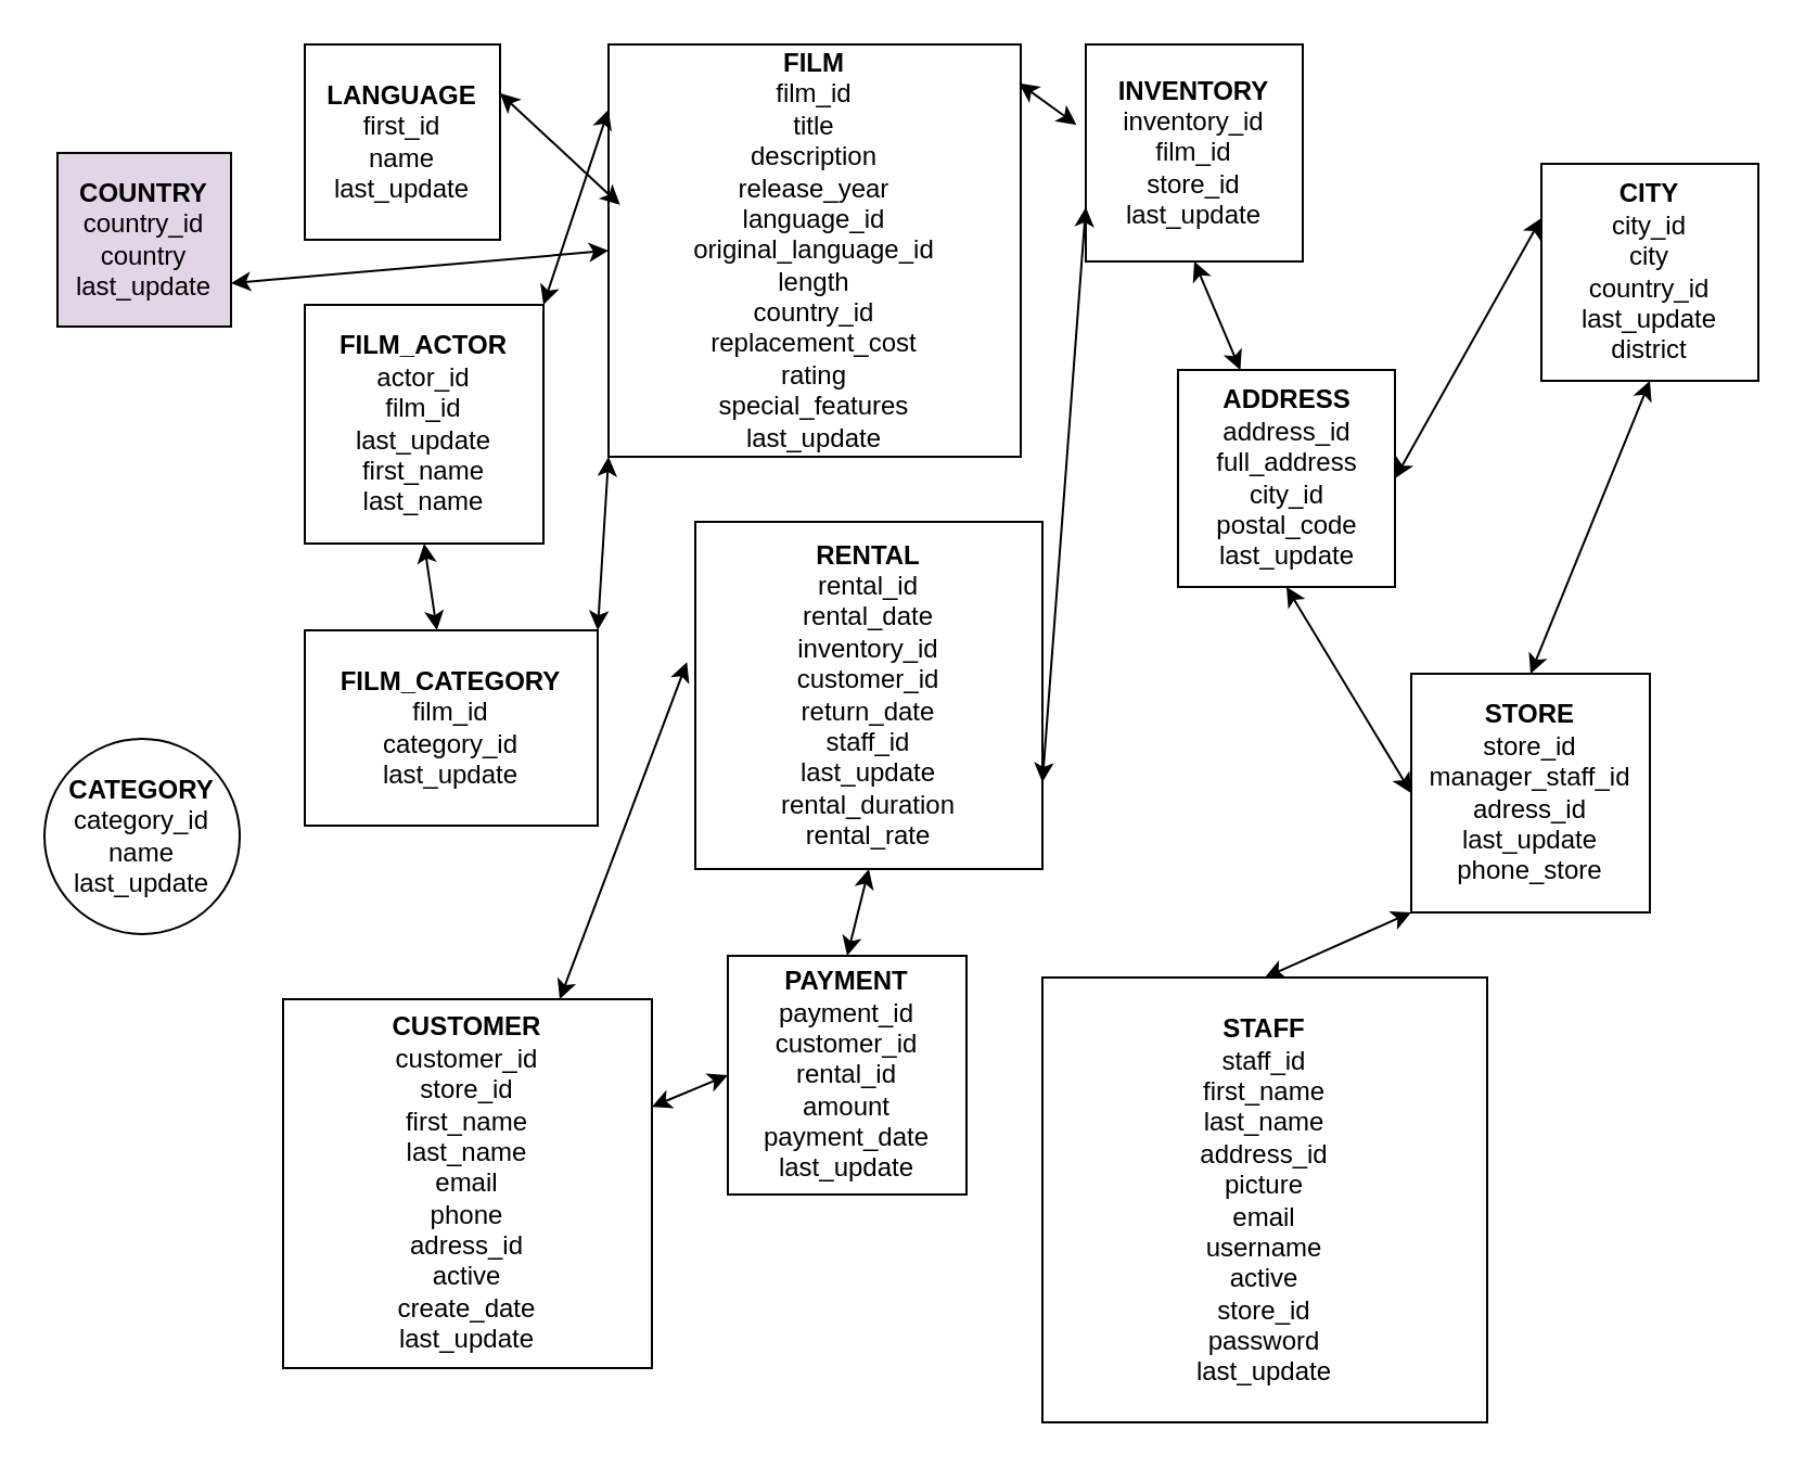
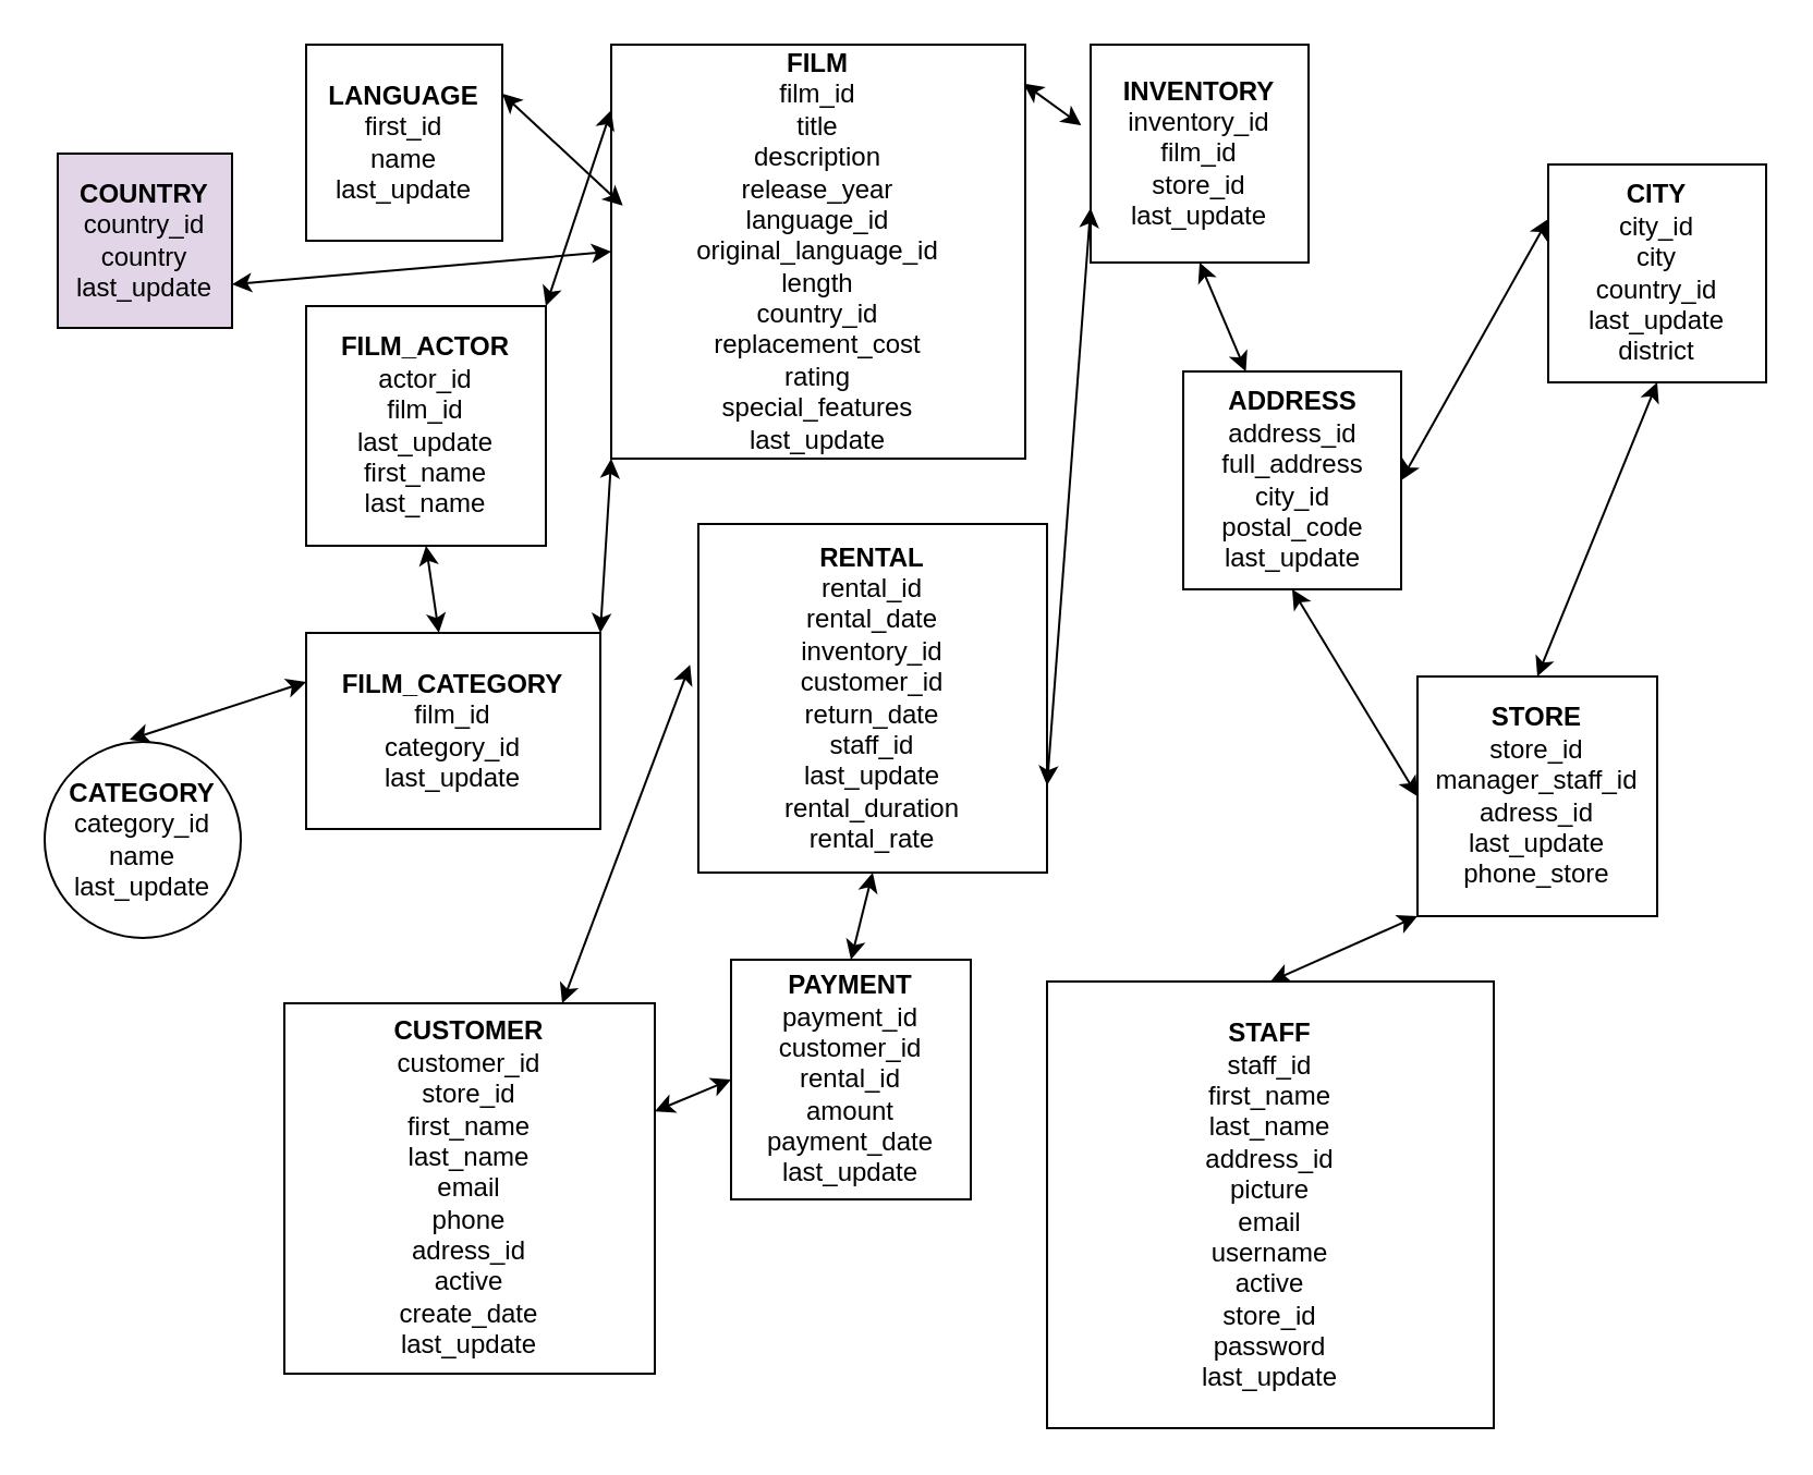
  <mxCell id="0" />
  <mxCell id="1" parent="0" />
  <mxCell id="2" value="&lt;b&gt;FILM&lt;/b&gt;&lt;br&gt;film_id&lt;br&gt;title&lt;br&gt;description&lt;br&gt;release_year&lt;br&gt;language_id&lt;br&gt;original_language_id&lt;br&gt;length&lt;br&gt;country_id&lt;br&gt;replacement_cost&lt;br&gt;rating&lt;br&gt;special_features&lt;br&gt;last_update&lt;br&gt;&lt;div style=&quot;text-align: justify;&quot;&gt;&lt;/div&gt;" style="whiteSpace=wrap;html=1;aspect=fixed;" vertex="1" parent="1"><mxGeometry x="280" y="20" width="190" height="190" as="geometry" /></mxCell>
  <mxCell id="3" value="&lt;b&gt;RENTAL&lt;/b&gt;&lt;br&gt;rental_id&lt;br&gt;rental_date&lt;br&gt;inventory_id&lt;br&gt;customer_id&lt;br&gt;return_date&lt;br&gt;staff_id&lt;br&gt;last_update&lt;br&gt;rental_duration&lt;br&gt;rental_rate" style="whiteSpace=wrap;html=1;aspect=fixed;" vertex="1" parent="1"><mxGeometry x="320" y="240" width="160" height="160" as="geometry" /></mxCell>
  <mxCell id="4" value="&lt;b&gt;INVENTORY&lt;/b&gt;&lt;br&gt;inventory_id&lt;br&gt;film_id&lt;br&gt;store_id&lt;br&gt;last_update" style="whiteSpace=wrap;html=1;aspect=fixed;" vertex="1" parent="1"><mxGeometry x="500" y="20" width="100" height="100" as="geometry" /></mxCell>
  <mxCell id="5" value="" style="endArrow=classic;startArrow=classic;html=1;rounded=0;entryX=-0.043;entryY=0.37;entryDx=0;entryDy=0;entryPerimeter=0;exitX=0.996;exitY=0.094;exitDx=0;exitDy=0;exitPerimeter=0;" edge="1" parent="1" source="2" target="4"><mxGeometry width="50" height="50" relative="1" as="geometry"><mxPoint x="650" y="370" as="sourcePoint" /><mxPoint x="700" y="320" as="targetPoint" /></mxGeometry></mxCell>
  <mxCell id="6" value="" style="endArrow=classic;startArrow=classic;html=1;rounded=0;entryX=0;entryY=0.75;entryDx=0;entryDy=0;exitX=1;exitY=0.75;exitDx=0;exitDy=0;" edge="1" parent="1" source="3" target="4"><mxGeometry width="50" height="50" relative="1" as="geometry"><mxPoint x="650" y="370" as="sourcePoint" /><mxPoint x="700" y="320" as="targetPoint" /></mxGeometry></mxCell>
  <mxCell id="7" value="&lt;b&gt;LANGUAGE&lt;/b&gt;&lt;br&gt;first_id&lt;br&gt;name&lt;br&gt;last_update" style="whiteSpace=wrap;html=1;aspect=fixed;" vertex="1" parent="1"><mxGeometry x="140" y="20" width="90" height="90" as="geometry" /></mxCell>
  <mxCell id="8" value="" style="endArrow=classic;startArrow=classic;html=1;rounded=0;exitX=1;exitY=0.25;exitDx=0;exitDy=0;entryX=0.028;entryY=0.389;entryDx=0;entryDy=0;entryPerimeter=0;" edge="1" parent="1" source="7" target="2"><mxGeometry width="50" height="50" relative="1" as="geometry"><mxPoint x="650" y="370" as="sourcePoint" /><mxPoint x="700" y="320" as="targetPoint" /></mxGeometry></mxCell>
  <mxCell id="9" style="edgeStyle=orthogonalEdgeStyle;rounded=0;orthogonalLoop=1;jettySize=auto;html=1;exitX=0.5;exitY=1;exitDx=0;exitDy=0;" edge="1" parent="1" source="2" target="2"><mxGeometry relative="1" as="geometry" /></mxCell>
  <mxCell id="10" value="&lt;b&gt;ADDRESS&lt;/b&gt;&lt;br&gt;address_id&lt;br&gt;full_address&lt;br&gt;city_id&lt;br&gt;postal_code&lt;br&gt;last_update" style="whiteSpace=wrap;html=1;aspect=fixed;" vertex="1" parent="1"><mxGeometry x="542.5" y="170" width="100" height="100" as="geometry" /></mxCell>
  <mxCell id="11" value="&lt;b&gt;CITY&lt;/b&gt;&lt;br&gt;city_id&lt;br&gt;city&lt;br&gt;country_id&lt;br&gt;last_update&lt;br&gt;district" style="whiteSpace=wrap;html=1;aspect=fixed;" vertex="1" parent="1"><mxGeometry x="710" y="75" width="100" height="100" as="geometry" /></mxCell>
  <mxCell id="12" value="" style="endArrow=classic;startArrow=classic;html=1;rounded=0;entryX=0;entryY=0.25;entryDx=0;entryDy=0;exitX=1;exitY=0.5;exitDx=0;exitDy=0;" edge="1" parent="1" source="10" target="11"><mxGeometry width="50" height="50" relative="1" as="geometry"><mxPoint x="650" y="360" as="sourcePoint" /><mxPoint x="700" y="310" as="targetPoint" /></mxGeometry></mxCell>
  <mxCell id="13" value="&lt;b&gt;CUSTOMER&lt;/b&gt;&lt;br&gt;customer_id&lt;br&gt;store_id&lt;br&gt;first_name&lt;br&gt;last_name&lt;br&gt;email&lt;br&gt;phone&lt;br&gt;adress_id&lt;br&gt;active&lt;br&gt;create_date&lt;br&gt;last_update" style="whiteSpace=wrap;html=1;aspect=fixed;" vertex="1" parent="1"><mxGeometry x="130" y="460" width="170" height="170" as="geometry" /></mxCell>
  <mxCell id="14" value="" style="endArrow=classic;startArrow=classic;html=1;rounded=0;entryX=-0.024;entryY=0.404;entryDx=0;entryDy=0;entryPerimeter=0;exitX=0.75;exitY=0;exitDx=0;exitDy=0;" edge="1" parent="1" source="13" target="3"><mxGeometry width="50" height="50" relative="1" as="geometry"><mxPoint x="650" y="360" as="sourcePoint" /><mxPoint x="700" y="310" as="targetPoint" /></mxGeometry></mxCell>
  <mxCell id="15" value="&lt;b&gt;STORE&lt;/b&gt;&lt;br&gt;store_id&lt;br&gt;manager_staff_id&lt;br&gt;adress_id&lt;br&gt;last_update&lt;br&gt;phone_store" style="whiteSpace=wrap;html=1;aspect=fixed;" vertex="1" parent="1"><mxGeometry x="650" y="310" width="110" height="110" as="geometry" /></mxCell>
  <mxCell id="16" value="" style="endArrow=classic;startArrow=classic;html=1;rounded=0;entryX=0.5;entryY=1;entryDx=0;entryDy=0;exitX=0.5;exitY=0;exitDx=0;exitDy=0;" edge="1" parent="1" source="15" target="11"><mxGeometry width="50" height="50" relative="1" as="geometry"><mxPoint x="650" y="360" as="sourcePoint" /><mxPoint x="700" y="310" as="targetPoint" /></mxGeometry></mxCell>
  <mxCell id="17" value="&lt;b&gt;PAYMENT&lt;/b&gt;&lt;br&gt;payment_id&lt;br&gt;customer_id&lt;br&gt;rental_id&lt;br&gt;amount&lt;br&gt;payment_date&lt;br&gt;last_update" style="whiteSpace=wrap;html=1;aspect=fixed;" vertex="1" parent="1"><mxGeometry x="335" y="440" width="110" height="110" as="geometry" /></mxCell>
  <mxCell id="18" value="" style="endArrow=classic;startArrow=classic;html=1;rounded=0;entryX=0.5;entryY=1;entryDx=0;entryDy=0;exitX=0.5;exitY=0;exitDx=0;exitDy=0;" edge="1" parent="1" source="17" target="3"><mxGeometry width="50" height="50" relative="1" as="geometry"><mxPoint x="650" y="360" as="sourcePoint" /><mxPoint x="700" y="310" as="targetPoint" /></mxGeometry></mxCell>
  <mxCell id="19" value="" style="endArrow=classic;startArrow=classic;html=1;rounded=0;entryX=0.5;entryY=1;entryDx=0;entryDy=0;" edge="1" parent="1" source="10" target="4"><mxGeometry width="50" height="50" relative="1" as="geometry"><mxPoint x="650" y="360" as="sourcePoint" /><mxPoint x="700" y="310" as="targetPoint" /></mxGeometry></mxCell>
  <mxCell id="20" value="&lt;b&gt;FILM_ACTOR&lt;/b&gt;&lt;br&gt;actor_id&lt;br&gt;film_id&lt;br&gt;last_update&lt;br&gt;first_name&lt;br&gt;last_name" style="whiteSpace=wrap;html=1;aspect=fixed;" vertex="1" parent="1"><mxGeometry x="140" y="140" width="110" height="110" as="geometry" /></mxCell>
  <mxCell id="21" value="" style="endArrow=classic;startArrow=classic;html=1;rounded=0;entryX=0;entryY=0.158;entryDx=0;entryDy=0;entryPerimeter=0;exitX=1;exitY=0;exitDx=0;exitDy=0;" edge="1" parent="1" source="20" target="2"><mxGeometry width="50" height="50" relative="1" as="geometry"><mxPoint x="650" y="370" as="sourcePoint" /><mxPoint x="700" y="320" as="targetPoint" /></mxGeometry></mxCell>
  <mxCell id="22" value="&lt;b&gt;FILM_CATEGORY&lt;/b&gt;&lt;br&gt;film_id&lt;br&gt;category_id&lt;br&gt;last_update" style="whiteSpace=wrap;html=1;aspect=fixed;" vertex="1" parent="1"><mxGeometry x="140" y="290" width="135" height="90" as="geometry" /></mxCell>
  <mxCell id="23" value="" style="endArrow=classic;startArrow=classic;html=1;rounded=0;entryX=0;entryY=1;entryDx=0;entryDy=0;exitX=1;exitY=0;exitDx=0;exitDy=0;" edge="1" parent="1" source="22" target="2"><mxGeometry width="50" height="50" relative="1" as="geometry"><mxPoint x="650" y="370" as="sourcePoint" /><mxPoint x="700" y="320" as="targetPoint" /></mxGeometry></mxCell>
  <mxCell id="24" value="&lt;b&gt;STAFF&lt;/b&gt;&lt;br&gt;staff_id&lt;br&gt;first_name&lt;br&gt;last_name&lt;br&gt;address_id&lt;br&gt;picture&lt;br&gt;email&lt;br&gt;username&lt;br&gt;active&lt;br&gt;store_id&lt;br&gt;password&lt;br&gt;last_update" style="whiteSpace=wrap;html=1;aspect=fixed;" vertex="1" parent="1"><mxGeometry x="480" y="450" width="205" height="205" as="geometry" /></mxCell>
  <mxCell id="25" value="" style="endArrow=classic;startArrow=classic;html=1;rounded=0;exitX=0.5;exitY=0;exitDx=0;exitDy=0;entryX=0;entryY=1;entryDx=0;entryDy=0;" edge="1" parent="1" source="24" target="15"><mxGeometry width="50" height="50" relative="1" as="geometry"><mxPoint x="650" y="370" as="sourcePoint" /><mxPoint x="700" y="320" as="targetPoint" /></mxGeometry></mxCell>
  <mxCell id="26" value="" style="endArrow=classic;startArrow=classic;html=1;rounded=0;entryX=0.5;entryY=1;entryDx=0;entryDy=0;exitX=0;exitY=0.5;exitDx=0;exitDy=0;" edge="1" parent="1" source="15" target="10"><mxGeometry width="50" height="50" relative="1" as="geometry"><mxPoint x="650" y="370" as="sourcePoint" /><mxPoint x="700" y="320" as="targetPoint" /></mxGeometry></mxCell>
  <mxCell id="27" value="" style="endArrow=classic;startArrow=classic;html=1;rounded=0;exitX=0;exitY=0.5;exitDx=0;exitDy=0;" edge="1" parent="1" source="17" target="13"><mxGeometry width="50" height="50" relative="1" as="geometry"><mxPoint x="650" y="370" as="sourcePoint" /><mxPoint x="700" y="320" as="targetPoint" /></mxGeometry></mxCell>
  <mxCell id="28" value="&lt;b&gt;CATEGORY&lt;/b&gt;&lt;br&gt;category_id&lt;br&gt;name&lt;br&gt;last_update" style="ellipse;whiteSpace=wrap;html=1;aspect=fixed;" vertex="1" parent="1"><mxGeometry x="20" y="340" width="90" height="90" as="geometry" /></mxCell>
+ <mxCell id="29" value="" style="endArrow=classic;startArrow=classic;html=1;rounded=0;exitX=0;exitY=0.25;exitDx=0;exitDy=0;entryX=0.433;entryY=-0.011;entryDx=0;entryDy=0;entryPerimeter=0;" edge="1" parent="1" source="22" target="28"><mxGeometry width="50" height="50" relative="1" as="geometry"><mxPoint x="650" y="370" as="sourcePoint" /><mxPoint x="700" y="320" as="targetPoint" /></mxGeometry></mxCell>
  <mxCell id="30" value="" style="endArrow=classic;startArrow=classic;html=1;rounded=0;entryX=0.5;entryY=1;entryDx=0;entryDy=0;" edge="1" parent="1" source="22" target="20"><mxGeometry width="50" height="50" relative="1" as="geometry"><mxPoint x="650" y="370" as="sourcePoint" /><mxPoint x="700" y="320" as="targetPoint" /></mxGeometry></mxCell>
  <mxCell id="31" value="&lt;b&gt;COUNTRY&lt;/b&gt;&lt;br&gt;country_id&lt;br&gt;country&lt;br&gt;last_update" style="whiteSpace=wrap;html=1;aspect=fixed;fillColor=#e1d5e7;" vertex="1" parent="1"><mxGeometry x="26" y="70" width="80" height="80" as="geometry" /></mxCell>
  <mxCell id="32" value="" style="endArrow=classic;startArrow=classic;html=1;rounded=0;exitX=0;exitY=0.5;exitDx=0;exitDy=0;entryX=1;entryY=0.75;entryDx=0;entryDy=0;" edge="1" parent="1" source="2" target="31"><mxGeometry width="50" height="50" relative="1" as="geometry"><mxPoint x="650" y="370" as="sourcePoint" /><mxPoint x="700" y="320" as="targetPoint" /></mxGeometry></mxCell>
